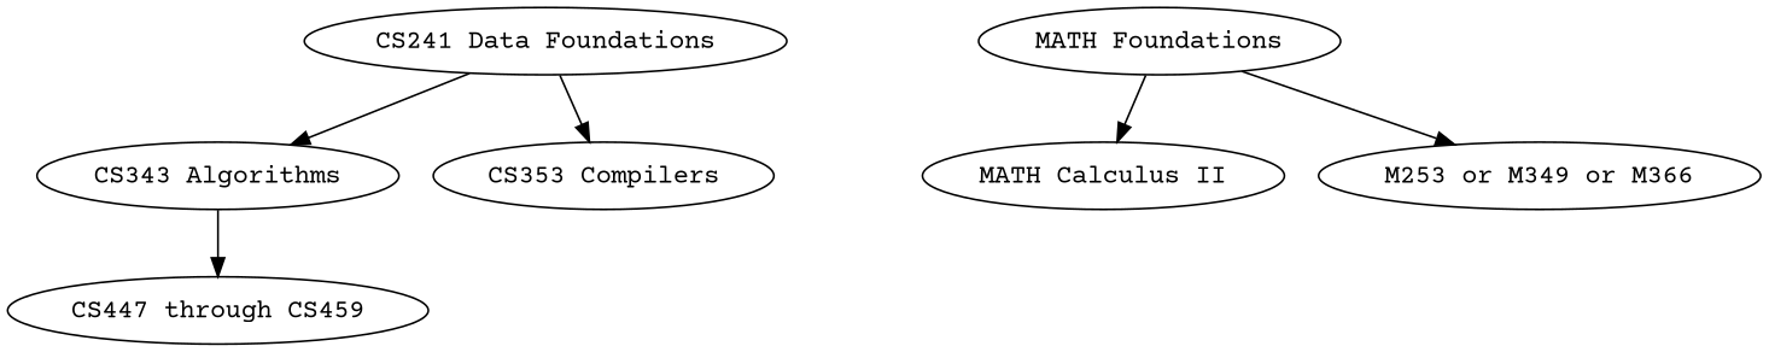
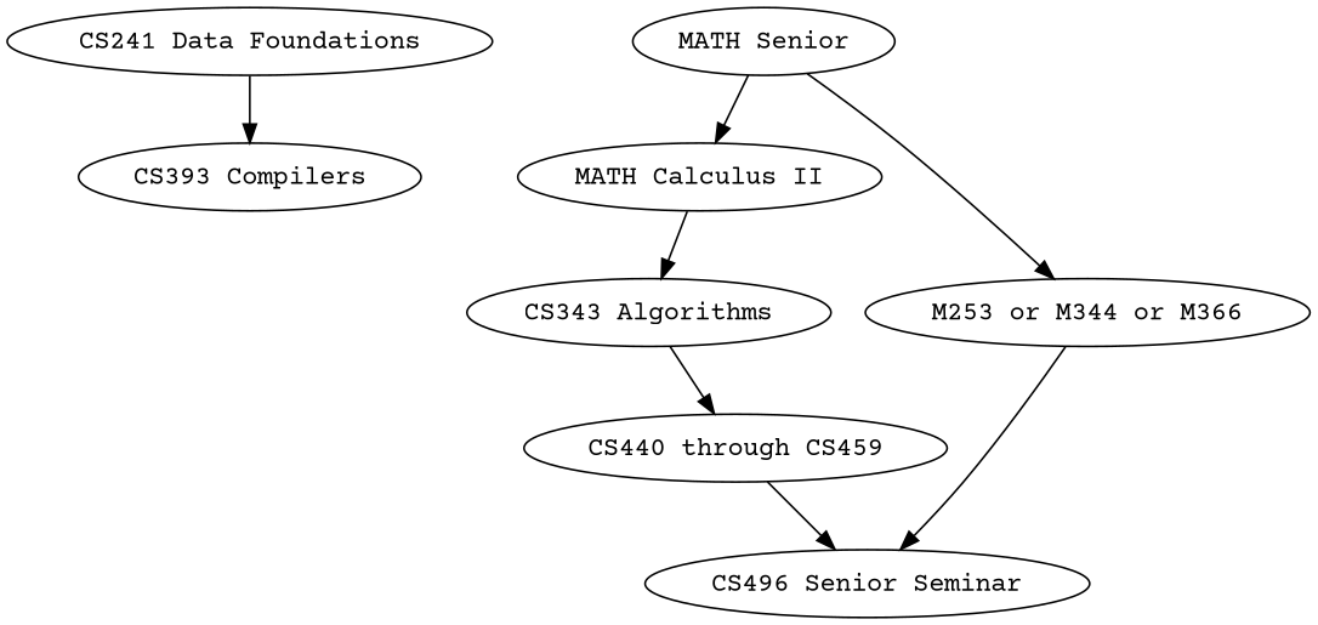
  digraph {
    fontname="Courier Prime"
    node [fontname="Courier Prime"]
    edge [fontname="Courier Prime"]
    n1 [label="CS241 Data Foundations"]
    n2 [label="CS343 Algorithms"]
-   n3 [label="CS353 Compilers"]
-   n4 [label="CS447 through CS459"]
+   n3 [label="CS393 Compilers"]
+   n4 [label="CS440 through CS459"]
+   n5 [label="CS496 Senior Seminar"]
    n6 [label="MATH Calculus II"]
-   n7 [label="MATH Foundations"]
-   n8 [label="M253 or M349 or M366"]
-   n1 -> n2
+   n7 [label="MATH Senior"]
+   n8 [label="M253 or M344 or M366"]
+   n6 -> n2
    n1 -> n3
    n2 -> n4
+   n4 -> n5
    n7 -> n6
    n7 -> n8
+   n8 -> n5
  }
